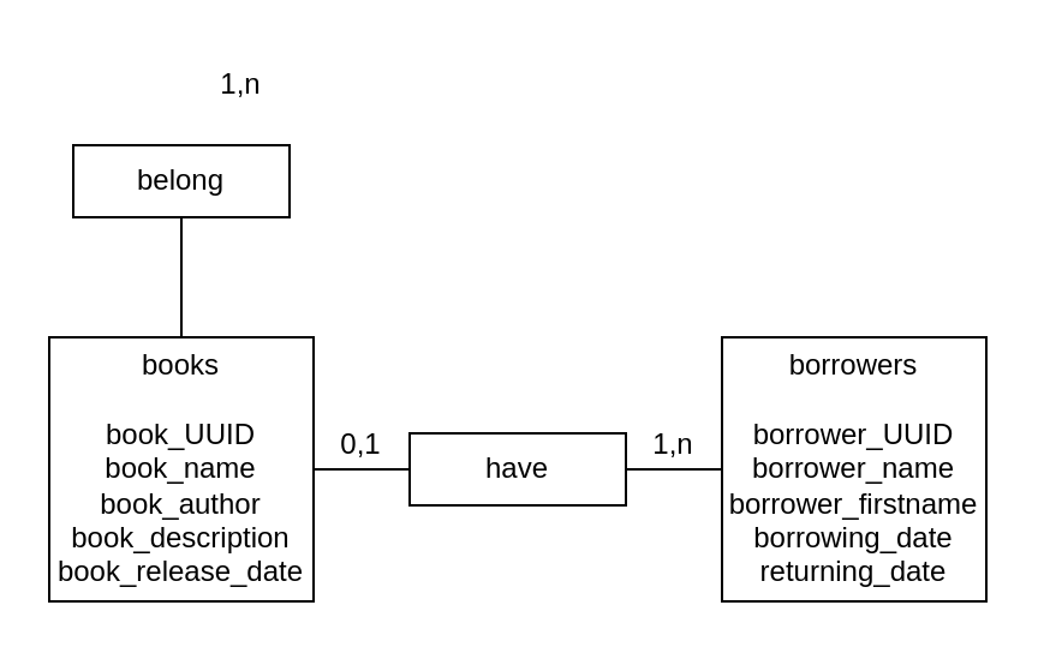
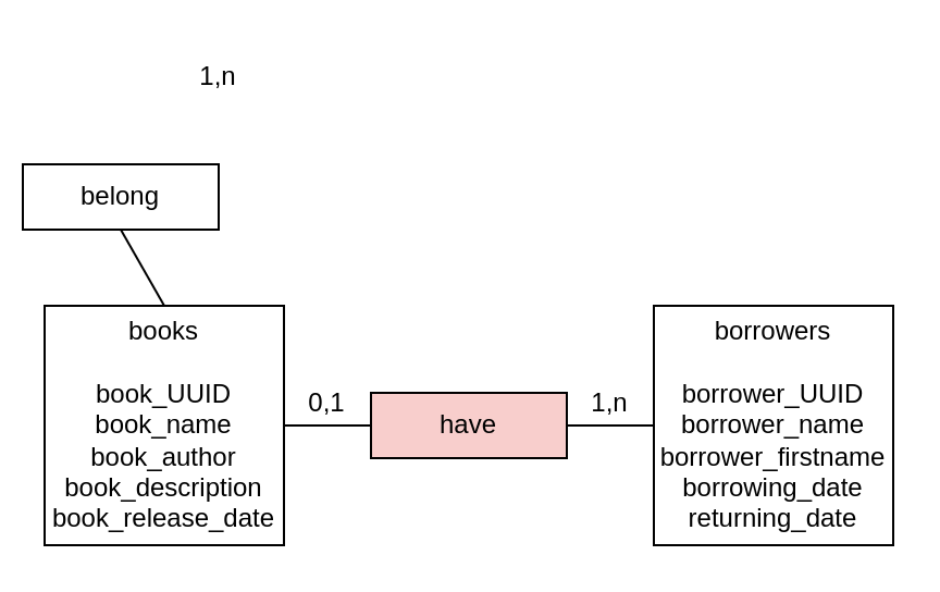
  <mxCell id="0" />
  <mxCell id="1" parent="0" />
  <mxCell id="2" value="&lt;div&gt;books&lt;/div&gt;&lt;div&gt;&lt;br&gt;&lt;/div&gt;&lt;div&gt;book_UUID&lt;/div&gt;&lt;div&gt;book_name&lt;/div&gt;&lt;div&gt;book_author&lt;/div&gt;&lt;div&gt;book_description&lt;/div&gt;&lt;div&gt;book_release_date&lt;br&gt;&lt;/div&gt;" style="whiteSpace=wrap;html=1;aspect=fixed;" vertex="1" parent="1"><mxGeometry x="20" y="140" width="110" height="110" as="geometry" /></mxCell>
  <mxCell id="3" value="&lt;div&gt;borrowers&lt;/div&gt;&lt;div&gt;&lt;br&gt;&lt;/div&gt;&lt;div&gt;borrower_UUID&lt;/div&gt;&lt;div&gt;borrower_name&lt;/div&gt;&lt;div&gt;borrower_firstname&lt;/div&gt;&lt;div&gt;borrowing_date&lt;/div&gt;&lt;div&gt;returning_date&lt;br&gt;&lt;/div&gt;" style="whiteSpace=wrap;html=1;aspect=fixed;" vertex="1" parent="1"><mxGeometry x="300" y="140" width="110" height="110" as="geometry" /></mxCell>
- <mxCell id="4" value="belong" style="rounded=0;whiteSpace=wrap;html=1;" vertex="1" parent="1"><mxGeometry x="30" y="60" width="90" height="30" as="geometry" /></mxCell>
- <mxCell id="5" value="have" style="rounded=0;whiteSpace=wrap;html=1;" vertex="1" parent="1"><mxGeometry x="170" y="180" width="90" height="30" as="geometry" /></mxCell>
+ <mxCell id="4" value="belong" style="rounded=0;whiteSpace=wrap;html=1;" vertex="1" parent="1"><mxGeometry x="10" y="75" width="90" height="30" as="geometry" /></mxCell>
+ <mxCell id="5" value="have" style="rounded=0;whiteSpace=wrap;html=1;fillColor=#f8cecc;" vertex="1" parent="1"><mxGeometry x="170" y="180" width="90" height="30" as="geometry" /></mxCell>
  <mxCell id="6" value="" style="endArrow=none;html=1;rounded=0;entryX=0.5;entryY=0;entryDx=0;entryDy=0;exitX=0.5;exitY=1;exitDx=0;exitDy=0;" edge="1" parent="1" source="4" target="2"><mxGeometry width="50" height="50" relative="1" as="geometry"><mxPoint x="85" y="70" as="sourcePoint" /><mxPoint x="85" y="30" as="targetPoint" /></mxGeometry></mxCell>
  <mxCell id="7" value="" style="endArrow=none;html=1;rounded=0;entryX=1;entryY=0.5;entryDx=0;entryDy=0;exitX=0;exitY=0.5;exitDx=0;exitDy=0;" edge="1" parent="1" source="5" target="2"><mxGeometry width="50" height="50" relative="1" as="geometry"><mxPoint x="150" y="180" as="sourcePoint" /><mxPoint x="150" y="230" as="targetPoint" /></mxGeometry></mxCell>
  <mxCell id="8" value="" style="endArrow=none;html=1;rounded=0;exitX=0;exitY=0.5;exitDx=0;exitDy=0;" edge="1" parent="1" source="3"><mxGeometry width="50" height="50" relative="1" as="geometry"><mxPoint x="180" y="205" as="sourcePoint" /><mxPoint x="260" y="195" as="targetPoint" /></mxGeometry></mxCell>
  <mxCell id="9" value="1,n" style="text;strokeColor=none;align=center;fillColor=none;html=1;verticalAlign=middle;whiteSpace=wrap;rounded=0;" vertex="1" parent="1"><mxGeometry x="70" y="20" width="60" height="30" as="geometry" /></mxCell>
  <mxCell id="10" value="0,1" style="text;strokeColor=none;align=center;fillColor=none;html=1;verticalAlign=middle;whiteSpace=wrap;rounded=0;" vertex="1" parent="1"><mxGeometry x="120" y="170" width="60" height="30" as="geometry" /></mxCell>
  <mxCell id="11" value="1,n" style="text;strokeColor=none;align=center;fillColor=none;html=1;verticalAlign=middle;whiteSpace=wrap;rounded=0;" vertex="1" parent="1"><mxGeometry x="250" y="170" width="60" height="30" as="geometry" /></mxCell>
